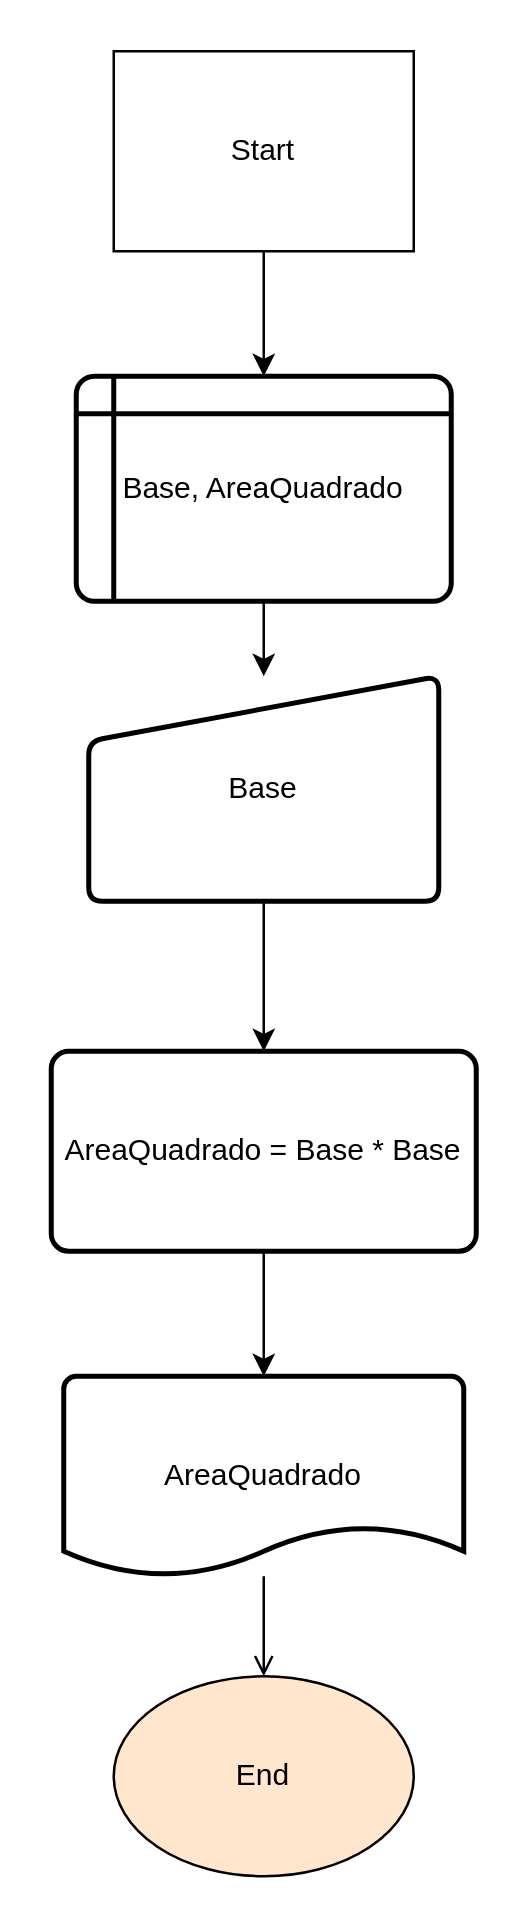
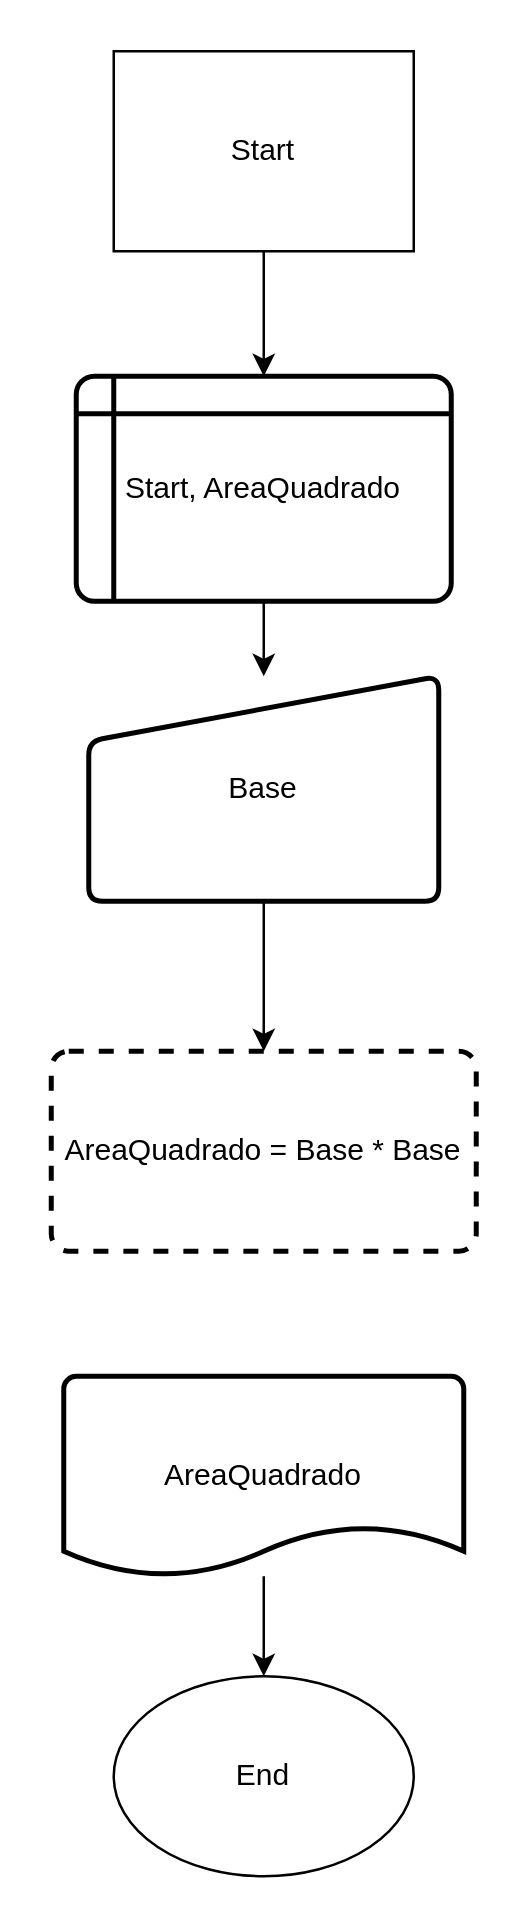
  <mxCell id="0" />
  <mxCell id="1" parent="0" />
  <mxCell id="2" value="Start" style="whiteSpace=wrap;html=1;rounded=0;" vertex="1" parent="1"><mxGeometry x="45" y="20" width="120" height="80" as="geometry" /></mxCell>
- <mxCell id="3" value="Base, AreaQuadrado" style="shape=internalStorage;whiteSpace=wrap;html=1;dx=15;dy=15;rounded=1;arcSize=8;strokeWidth=2;" vertex="1" parent="1"><mxGeometry x="30" y="150" width="150" height="90" as="geometry" /></mxCell>
+ <mxCell id="3" value="Start, AreaQuadrado" style="shape=internalStorage;whiteSpace=wrap;html=1;dx=15;dy=15;rounded=1;arcSize=8;strokeWidth=2;" vertex="1" parent="1"><mxGeometry x="30" y="150" width="150" height="90" as="geometry" /></mxCell>
  <mxCell id="4" value="Base" style="html=1;strokeWidth=2;shape=manualInput;whiteSpace=wrap;rounded=1;size=26;arcSize=11;" vertex="1" parent="1"><mxGeometry x="35" y="270" width="140" height="90" as="geometry" /></mxCell>
- <mxCell id="5" value="AreaQuadrado = Base * Base" style="rounded=1;whiteSpace=wrap;html=1;absoluteArcSize=1;arcSize=14;strokeWidth=2;" vertex="1" parent="1"><mxGeometry x="20" y="420" width="170" height="80" as="geometry" /></mxCell>
+ <mxCell id="5" value="AreaQuadrado = Base * Base" style="rounded=1;whiteSpace=wrap;html=1;absoluteArcSize=1;arcSize=14;strokeWidth=2;dashed=1;" vertex="1" parent="1"><mxGeometry x="20" y="420" width="170" height="80" as="geometry" /></mxCell>
  <mxCell id="6" value="AreaQuadrado" style="strokeWidth=2;html=1;shape=mxgraph.flowchart.document2;whiteSpace=wrap;size=0.25;" vertex="1" parent="1"><mxGeometry x="25" y="550" width="160" height="80" as="geometry" /></mxCell>
- <mxCell id="7" value="End" style="ellipse;whiteSpace=wrap;html=1;fillColor=#ffe6cc;" vertex="1" parent="1"><mxGeometry x="45" y="670" width="120" height="80" as="geometry" /></mxCell>
- <mxCell id="8" value="" style="endArrow=open;html=1;entryX=0.5;entryY=0;entryDx=0;entryDy=0;" edge="1" parent="1" source="6" target="7"><mxGeometry width="50" height="50" relative="1" as="geometry"><mxPoint x="410" y="380" as="sourcePoint" /><mxPoint x="460" y="330" as="targetPoint" /></mxGeometry></mxCell>
- <mxCell id="9" value="" style="endArrow=classic;html=1;exitX=0.5;exitY=1;exitDx=0;exitDy=0;entryX=0.5;entryY=0;entryDx=0;entryDy=0;entryPerimeter=0;" edge="1" parent="1" source="5" target="6"><mxGeometry width="50" height="50" relative="1" as="geometry"><mxPoint x="410" y="380" as="sourcePoint" /><mxPoint x="460" y="330" as="targetPoint" /></mxGeometry></mxCell>
+ <mxCell id="7" value="End" style="ellipse;whiteSpace=wrap;html=1;" vertex="1" parent="1"><mxGeometry x="45" y="670" width="120" height="80" as="geometry" /></mxCell>
+ <mxCell id="8" value="" style="endArrow=classic;html=1;entryX=0.5;entryY=0;entryDx=0;entryDy=0;" edge="1" parent="1" source="6" target="7"><mxGeometry width="50" height="50" relative="1" as="geometry"><mxPoint x="410" y="380" as="sourcePoint" /><mxPoint x="460" y="330" as="targetPoint" /></mxGeometry></mxCell>
  <mxCell id="10" value="" style="endArrow=classic;html=1;exitX=0.5;exitY=1;exitDx=0;exitDy=0;entryX=0.5;entryY=0;entryDx=0;entryDy=0;" edge="1" parent="1" source="4" target="5"><mxGeometry width="50" height="50" relative="1" as="geometry"><mxPoint x="410" y="380" as="sourcePoint" /><mxPoint x="460" y="330" as="targetPoint" /></mxGeometry></mxCell>
  <mxCell id="11" value="" style="endArrow=classic;html=1;exitX=0.5;exitY=1;exitDx=0;exitDy=0;entryX=0.5;entryY=0;entryDx=0;entryDy=0;" edge="1" parent="1" source="3" target="4"><mxGeometry width="50" height="50" relative="1" as="geometry"><mxPoint x="410" y="380" as="sourcePoint" /><mxPoint x="460" y="330" as="targetPoint" /></mxGeometry></mxCell>
  <mxCell id="12" value="" style="endArrow=classic;html=1;exitX=0.5;exitY=1;exitDx=0;exitDy=0;entryX=0.5;entryY=0;entryDx=0;entryDy=0;" edge="1" parent="1" source="2" target="3"><mxGeometry width="50" height="50" relative="1" as="geometry"><mxPoint x="410" y="380" as="sourcePoint" /><mxPoint x="460" y="330" as="targetPoint" /></mxGeometry></mxCell>
